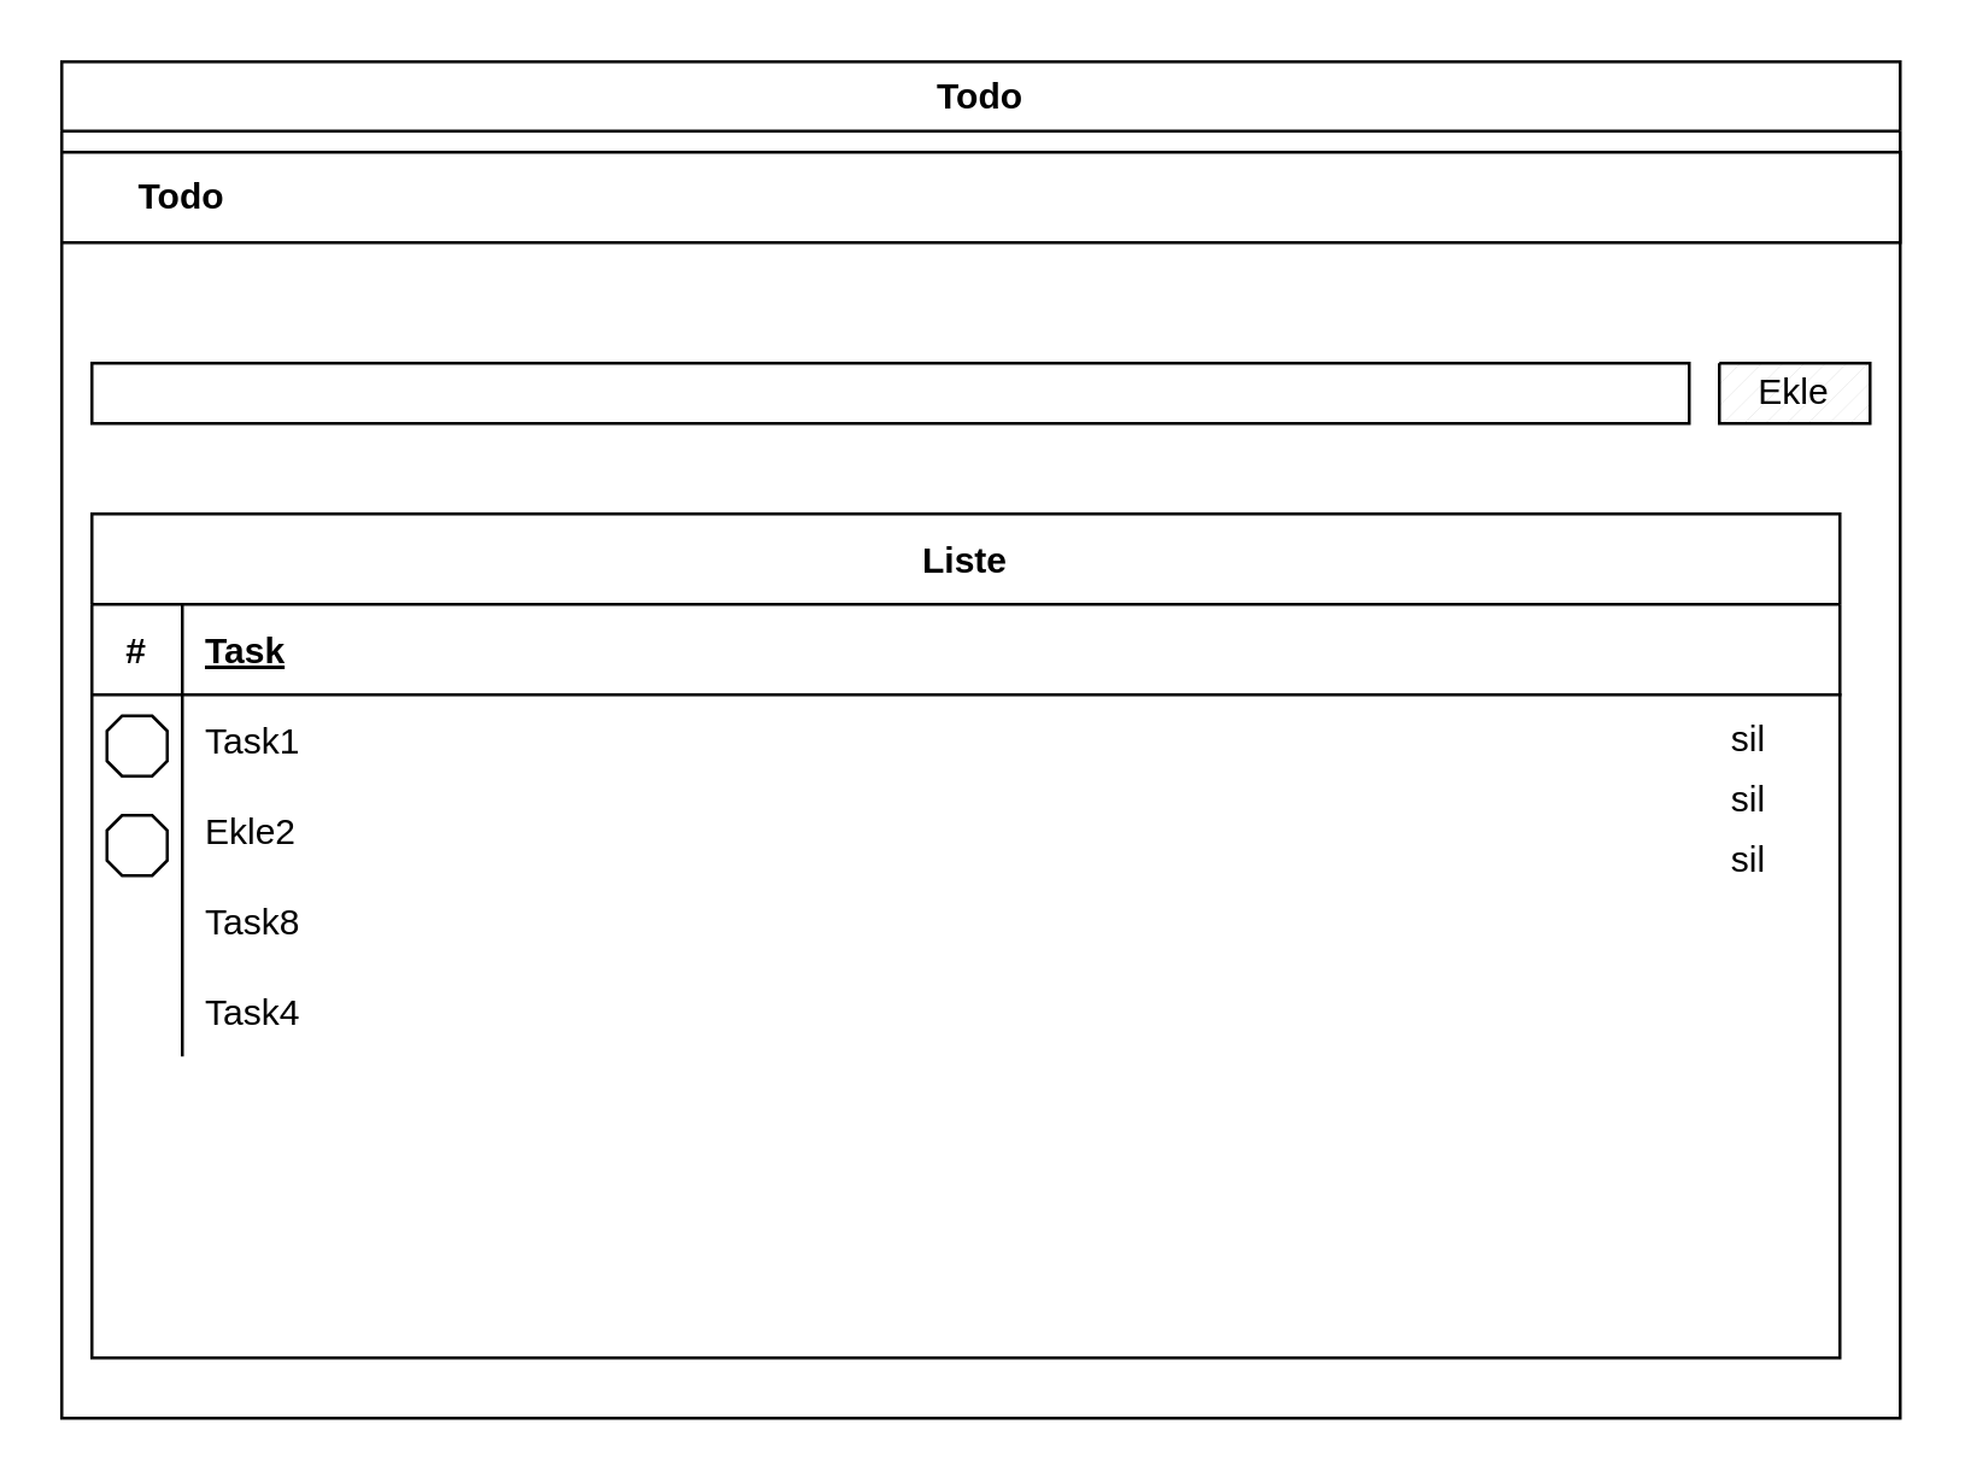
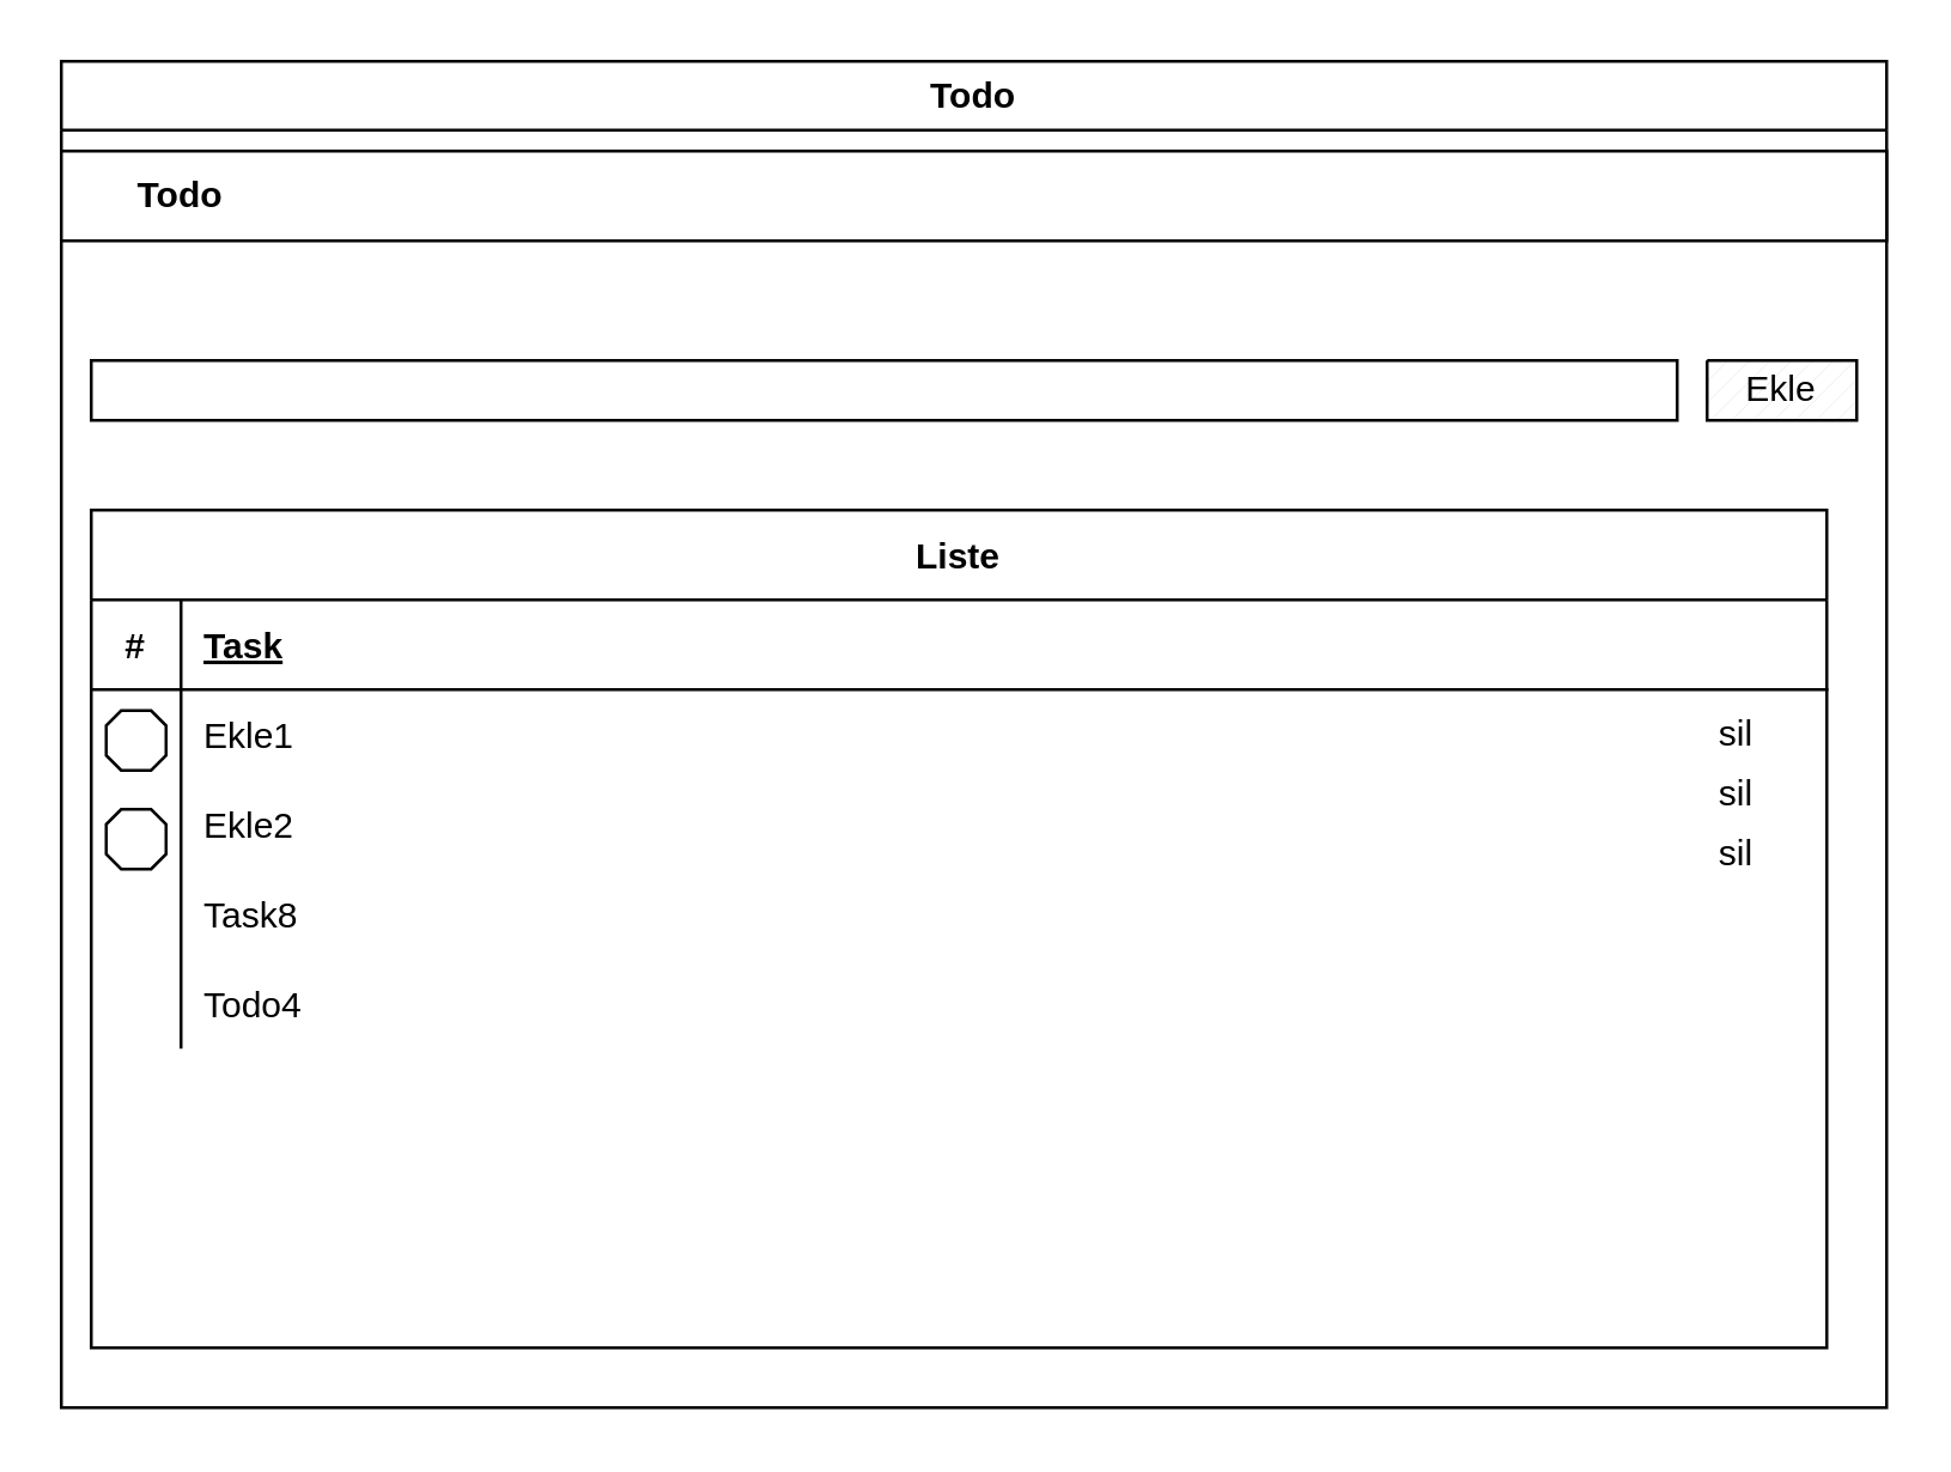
  <mxCell id="0" />
  <mxCell id="1" parent="0" />
  <mxCell id="2" value="Todo" style="swimlane;whiteSpace=wrap;html=1;" vertex="1" parent="1"><mxGeometry x="20" y="20" width="610" height="450" as="geometry" /></mxCell>
  <mxCell id="3" value="" style="rounded=0;whiteSpace=wrap;html=1;" vertex="1" parent="2"><mxGeometry y="30" width="610" height="30" as="geometry" /></mxCell>
  <mxCell id="4" value="Todo" style="text;html=1;strokeColor=none;fillColor=none;align=center;verticalAlign=middle;whiteSpace=wrap;rounded=0;fontStyle=1" vertex="1" parent="2"><mxGeometry x="10" y="30" width="60" height="30" as="geometry" /></mxCell>
  <mxCell id="5" value="" style="rounded=0;whiteSpace=wrap;html=1;" vertex="1" parent="2"><mxGeometry x="10" y="100" width="530" height="20" as="geometry" /></mxCell>
  <mxCell id="6" value="" style="verticalLabelPosition=bottom;verticalAlign=top;html=1;shape=mxgraph.basic.patternFillRect;fillStyle=diag;step=5;fillStrokeWidth=0.2;fillStrokeColor=#dddddd;" vertex="1" parent="2"><mxGeometry x="550" y="100" width="50" height="20" as="geometry" /></mxCell>
  <mxCell id="7" value="Ekle" style="text;html=1;strokeColor=none;fillColor=none;align=center;verticalAlign=middle;whiteSpace=wrap;rounded=0;" vertex="1" parent="2"><mxGeometry x="545" y="95" width="60" height="30" as="geometry" /></mxCell>
  <mxCell id="8" value="Liste" style="shape=table;startSize=30;container=1;collapsible=1;childLayout=tableLayout;fixedRows=1;rowLines=0;fontStyle=1;align=center;resizeLast=1;" vertex="1" parent="2"><mxGeometry x="10" y="150" width="580" height="280" as="geometry" /></mxCell>
  <mxCell id="9" value="" style="shape=tableRow;horizontal=0;startSize=0;swimlaneHead=0;swimlaneBody=0;fillColor=none;collapsible=0;dropTarget=0;points=[[0,0.5],[1,0.5]];portConstraint=eastwest;top=0;left=0;right=0;bottom=1;" vertex="1" parent="8"><mxGeometry y="30" width="580" height="30" as="geometry" /></mxCell>
  <mxCell id="10" value="#" style="shape=partialRectangle;connectable=0;fillColor=none;top=0;left=0;bottom=0;right=0;fontStyle=1;overflow=hidden;" vertex="1" parent="9"><mxGeometry width="30" height="30" as="geometry"><mxRectangle width="30" height="30" as="alternateBounds" /></mxGeometry></mxCell>
  <mxCell id="11" value="Task" style="shape=partialRectangle;connectable=0;fillColor=none;top=0;left=0;bottom=0;right=0;align=left;spacingLeft=6;fontStyle=5;overflow=hidden;" vertex="1" parent="9"><mxGeometry x="30" width="550" height="30" as="geometry"><mxRectangle width="550" height="30" as="alternateBounds" /></mxGeometry></mxCell>
  <mxCell id="12" value="" style="shape=tableRow;horizontal=0;startSize=0;swimlaneHead=0;swimlaneBody=0;fillColor=none;collapsible=0;dropTarget=0;points=[[0,0.5],[1,0.5]];portConstraint=eastwest;top=0;left=0;right=0;bottom=0;" vertex="1" parent="8"><mxGeometry y="60" width="580" height="30" as="geometry" /></mxCell>
  <mxCell id="13" value="" style="shape=partialRectangle;connectable=0;fillColor=none;top=0;left=0;bottom=0;right=0;editable=1;overflow=hidden;" vertex="1" parent="12"><mxGeometry width="30" height="30" as="geometry"><mxRectangle width="30" height="30" as="alternateBounds" /></mxGeometry></mxCell>
- <mxCell id="14" value="Task1" style="shape=partialRectangle;connectable=0;fillColor=none;top=0;left=0;bottom=0;right=0;align=left;spacingLeft=6;overflow=hidden;" vertex="1" parent="12"><mxGeometry x="30" width="550" height="30" as="geometry"><mxRectangle width="550" height="30" as="alternateBounds" /></mxGeometry></mxCell>
+ <mxCell id="14" value="Ekle1" style="shape=partialRectangle;connectable=0;fillColor=none;top=0;left=0;bottom=0;right=0;align=left;spacingLeft=6;overflow=hidden;" vertex="1" parent="12"><mxGeometry x="30" width="550" height="30" as="geometry"><mxRectangle width="550" height="30" as="alternateBounds" /></mxGeometry></mxCell>
  <mxCell id="15" value="" style="shape=tableRow;horizontal=0;startSize=0;swimlaneHead=0;swimlaneBody=0;fillColor=none;collapsible=0;dropTarget=0;points=[[0,0.5],[1,0.5]];portConstraint=eastwest;top=0;left=0;right=0;bottom=0;" vertex="1" parent="8"><mxGeometry y="90" width="580" height="30" as="geometry" /></mxCell>
  <mxCell id="16" value="" style="shape=partialRectangle;connectable=0;fillColor=none;top=0;left=0;bottom=0;right=0;editable=1;overflow=hidden;" vertex="1" parent="15"><mxGeometry width="30" height="30" as="geometry"><mxRectangle width="30" height="30" as="alternateBounds" /></mxGeometry></mxCell>
  <mxCell id="17" value="Ekle2" style="shape=partialRectangle;connectable=0;fillColor=none;top=0;left=0;bottom=0;right=0;align=left;spacingLeft=6;overflow=hidden;" vertex="1" parent="15"><mxGeometry x="30" width="550" height="30" as="geometry"><mxRectangle width="550" height="30" as="alternateBounds" /></mxGeometry></mxCell>
  <mxCell id="18" value="" style="shape=tableRow;horizontal=0;startSize=0;swimlaneHead=0;swimlaneBody=0;fillColor=none;collapsible=0;dropTarget=0;points=[[0,0.5],[1,0.5]];portConstraint=eastwest;top=0;left=0;right=0;bottom=0;" vertex="1" parent="8"><mxGeometry y="120" width="580" height="30" as="geometry" /></mxCell>
  <mxCell id="19" value="" style="shape=partialRectangle;connectable=0;fillColor=none;top=0;left=0;bottom=0;right=0;editable=1;overflow=hidden;" vertex="1" parent="18"><mxGeometry width="30" height="30" as="geometry"><mxRectangle width="30" height="30" as="alternateBounds" /></mxGeometry></mxCell>
  <mxCell id="20" value="Task8" style="shape=partialRectangle;connectable=0;fillColor=none;top=0;left=0;bottom=0;right=0;align=left;spacingLeft=6;overflow=hidden;" vertex="1" parent="18"><mxGeometry x="30" width="550" height="30" as="geometry"><mxRectangle width="550" height="30" as="alternateBounds" /></mxGeometry></mxCell>
  <mxCell id="21" value="" style="shape=tableRow;horizontal=0;startSize=0;swimlaneHead=0;swimlaneBody=0;fillColor=none;collapsible=0;dropTarget=0;points=[[0,0.5],[1,0.5]];portConstraint=eastwest;top=0;left=0;right=0;bottom=0;" vertex="1" parent="8"><mxGeometry y="150" width="580" height="30" as="geometry" /></mxCell>
  <mxCell id="22" value="" style="shape=partialRectangle;connectable=0;fillColor=none;top=0;left=0;bottom=0;right=0;editable=1;overflow=hidden;" vertex="1" parent="21"><mxGeometry width="30" height="30" as="geometry"><mxRectangle width="30" height="30" as="alternateBounds" /></mxGeometry></mxCell>
- <mxCell id="23" value="Task4" style="shape=partialRectangle;connectable=0;fillColor=none;top=0;left=0;bottom=0;right=0;align=left;spacingLeft=6;overflow=hidden;" vertex="1" parent="21"><mxGeometry x="30" width="550" height="30" as="geometry"><mxRectangle width="550" height="30" as="alternateBounds" /></mxGeometry></mxCell>
+ <mxCell id="23" value="Todo4" style="shape=partialRectangle;connectable=0;fillColor=none;top=0;left=0;bottom=0;right=0;align=left;spacingLeft=6;overflow=hidden;" vertex="1" parent="21"><mxGeometry x="30" width="550" height="30" as="geometry"><mxRectangle width="550" height="30" as="alternateBounds" /></mxGeometry></mxCell>
  <mxCell id="24" value="sil" style="text;html=1;strokeColor=none;fillColor=none;align=center;verticalAlign=middle;whiteSpace=wrap;rounded=0;" vertex="1" parent="2"><mxGeometry x="530" y="210" width="60" height="30" as="geometry" /></mxCell>
  <mxCell id="25" value="sil" style="text;html=1;strokeColor=none;fillColor=none;align=center;verticalAlign=middle;whiteSpace=wrap;rounded=0;" vertex="1" parent="2"><mxGeometry x="530" y="230" width="60" height="30" as="geometry" /></mxCell>
  <mxCell id="26" value="sil" style="text;html=1;strokeColor=none;fillColor=none;align=center;verticalAlign=middle;whiteSpace=wrap;rounded=0;" vertex="1" parent="2"><mxGeometry x="530" y="250" width="60" height="30" as="geometry" /></mxCell>
  <mxCell id="27" value="" style="verticalLabelPosition=bottom;verticalAlign=top;html=1;shape=mxgraph.basic.polygon;polyCoords=[[0.25,0],[0.75,0],[1,0.25],[1,0.75],[0.75,1],[0.25,1],[0,0.75],[0,0.25]];polyline=0;" vertex="1" parent="2"><mxGeometry x="15" y="217" width="20" height="20" as="geometry" /></mxCell>
  <mxCell id="28" value="" style="verticalLabelPosition=bottom;verticalAlign=top;html=1;shape=mxgraph.basic.polygon;polyCoords=[[0.25,0],[0.75,0],[1,0.25],[1,0.75],[0.75,1],[0.25,1],[0,0.75],[0,0.25]];polyline=0;" vertex="1" parent="2"><mxGeometry x="15" y="250" width="20" height="20" as="geometry" /></mxCell>
